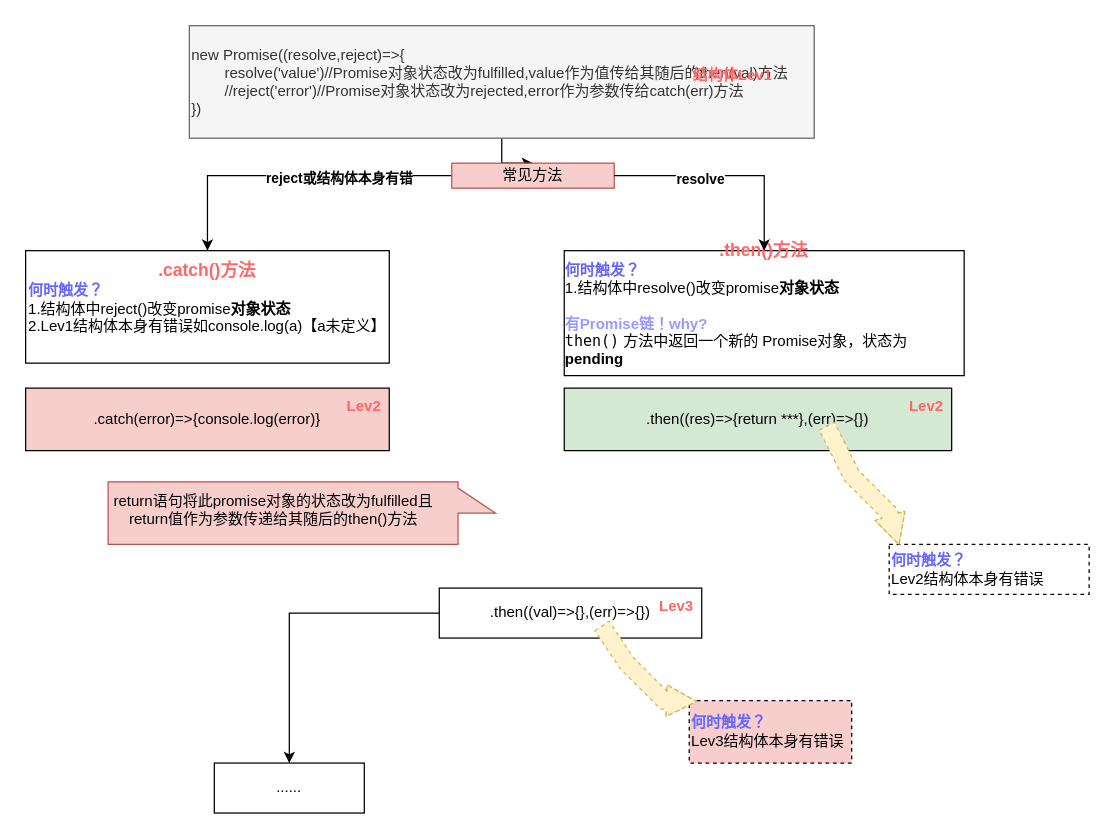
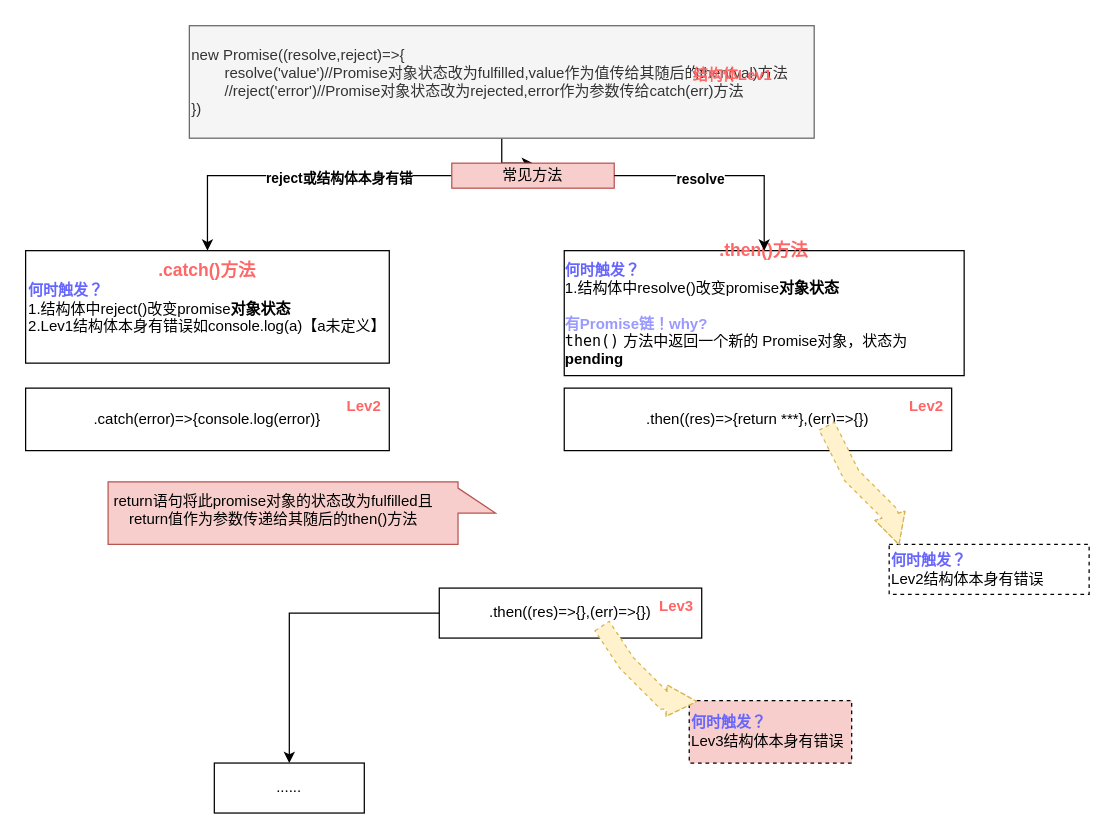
  <mxCell id="0" />
  <mxCell id="1" parent="0" />
  <mxCell id="2" style="edgeStyle=orthogonalEdgeStyle;rounded=0;orthogonalLoop=1;jettySize=auto;html=1;entryX=0.5;entryY=0;entryDx=0;entryDy=0;" edge="1" parent="1" source="3" target="6"><mxGeometry relative="1" as="geometry" /></mxCell>
  <mxCell id="3" value="new Promise((resolve,reject)=&amp;gt;{&lt;div&gt;&lt;span style=&quot;white-space: pre;&quot;&gt;&#09;&lt;/span&gt;resolve('value')//Promise对象状态改为fulfilled,value作为值传给其随后的then(val)方法&lt;/div&gt;&lt;div&gt;&lt;span style=&quot;white-space: pre;&quot;&gt;&#09;&lt;/span&gt;//reject('error')//Promise对象状态改为rejected,error作为参数传给catch(err)方法&lt;br&gt;&lt;div&gt;&lt;div style=&quot;&quot;&gt;}&lt;span style=&quot;background-color: initial;&quot;&gt;)&lt;/span&gt;&lt;/div&gt;&lt;/div&gt;&lt;/div&gt;" style="rounded=0;whiteSpace=wrap;html=1;align=left;fillColor=#f5f5f5;fontColor=#333333;strokeColor=#666666;" vertex="1" parent="1"><mxGeometry x="151" y="20" width="500" height="90" as="geometry" /></mxCell>
  <mxCell id="4" style="edgeStyle=orthogonalEdgeStyle;rounded=0;orthogonalLoop=1;jettySize=auto;html=1;entryX=0.5;entryY=0;entryDx=0;entryDy=0;" edge="1" parent="1" source="6" target="7"><mxGeometry relative="1" as="geometry" /></mxCell>
  <mxCell id="5" value="&lt;b&gt;reject或结构体本身有错&lt;/b&gt;" style="edgeLabel;html=1;align=center;verticalAlign=middle;resizable=0;points=[];" vertex="1" connectable="0" parent="4"><mxGeometry x="-0.287" y="1" relative="1" as="geometry"><mxPoint as="offset" /></mxGeometry></mxCell>
  <mxCell id="6" value="常见方法" style="rounded=0;whiteSpace=wrap;html=1;fillColor=#f8cecc;strokeColor=#b85450;" vertex="1" parent="1"><mxGeometry x="361" y="130" width="130" height="20" as="geometry" /></mxCell>
  <mxCell id="7" value="&lt;b&gt;&lt;font color=&quot;#ff6666&quot; style=&quot;font-size: 14px;&quot;&gt;.catch()方法&lt;/font&gt;&lt;/b&gt;&lt;div style=&quot;text-align: left;&quot;&gt;&lt;b&gt;&lt;font color=&quot;#6666ff&quot;&gt;何时触发？&lt;/font&gt;&lt;/b&gt;&lt;/div&gt;&lt;div style=&quot;text-align: left;&quot;&gt;1.结构体中reject()改变promise&lt;b&gt;对象状态&lt;/b&gt;&lt;/div&gt;&lt;div&gt;2.Lev1结构体本身有错误如console.log(a)【a未定义】&lt;/div&gt;&lt;div&gt;&lt;br&gt;&lt;/div&gt;" style="rounded=0;whiteSpace=wrap;html=1;" vertex="1" parent="1"><mxGeometry x="20" y="200" width="291" height="90" as="geometry" /></mxCell>
  <mxCell id="8" value="&lt;b&gt;&lt;font color=&quot;#ff6666&quot; style=&quot;font-size: 14px;&quot;&gt;.then()方法&lt;/font&gt;&lt;/b&gt;&lt;div style=&quot;text-align: left;&quot;&gt;&lt;b&gt;&lt;font color=&quot;#6666ff&quot;&gt;何时触发？&lt;/font&gt;&lt;/b&gt;&lt;/div&gt;&lt;div style=&quot;text-align: left;&quot;&gt;1.结构体中resolve()改变promise&lt;b&gt;对象状态&lt;/b&gt;&lt;/div&gt;&lt;div style=&quot;text-align: left;&quot;&gt;&lt;b&gt;&lt;br&gt;&lt;/b&gt;&lt;/div&gt;&lt;div style=&quot;text-align: left;&quot;&gt;&lt;b&gt;&lt;font color=&quot;#9999ff&quot;&gt;有Promise链！why?&lt;/font&gt;&lt;/b&gt;&lt;/div&gt;&lt;div style=&quot;text-align: left;&quot;&gt;&lt;code style=&quot;&quot;&gt;then()&lt;/code&gt; 方法中返回一个新的 Promise对象，状态为&lt;b&gt;pending&lt;/b&gt;&lt;br&gt;&lt;/div&gt;&lt;div style=&quot;text-align: left;&quot;&gt;&lt;br&gt;&lt;/div&gt;" style="rounded=0;whiteSpace=wrap;html=1;" vertex="1" parent="1"><mxGeometry x="451" y="200" width="320" height="100" as="geometry" /></mxCell>
  <mxCell id="9" style="edgeStyle=orthogonalEdgeStyle;rounded=0;orthogonalLoop=1;jettySize=auto;html=1;entryX=0.5;entryY=0;entryDx=0;entryDy=0;exitX=1;exitY=0.5;exitDx=0;exitDy=0;" edge="1" parent="1" source="6" target="8"><mxGeometry relative="1" as="geometry"><mxPoint x="451" y="141" as="sourcePoint" /><mxPoint x="636.75" y="190.72" as="targetPoint" /></mxGeometry></mxCell>
  <mxCell id="10" value="&lt;b&gt;resolve&lt;/b&gt;" style="edgeLabel;html=1;align=center;verticalAlign=middle;resizable=0;points=[];" vertex="1" connectable="0" parent="9"><mxGeometry x="-0.243" y="-2" relative="1" as="geometry"><mxPoint as="offset" /></mxGeometry></mxCell>
  <mxCell id="11" value="&lt;b&gt;&lt;font color=&quot;#ff6666&quot;&gt;结构体Lev1&lt;/font&gt;&lt;/b&gt;" style="text;html=1;align=center;verticalAlign=middle;whiteSpace=wrap;rounded=0;" vertex="1" parent="1"><mxGeometry x="541" y="45" width="90" height="30" as="geometry" /></mxCell>
- <mxCell id="12" value="&lt;span style=&quot;text-align: left;&quot;&gt;.then((res)=&amp;gt;{return ***&lt;/span&gt;&lt;span style=&quot;text-align: left; background-color: initial;&quot;&gt;},(err)=&amp;gt;{})&lt;/span&gt;" style="rounded=0;whiteSpace=wrap;html=1;fillColor=#d5e8d4;" vertex="1" parent="1"><mxGeometry x="451" y="310" width="310" height="50" as="geometry" /></mxCell>
- <mxCell id="13" value=".catch(error)=&amp;gt;{console.log(error)}" style="rounded=0;whiteSpace=wrap;html=1;fillColor=#f8cecc;" vertex="1" parent="1"><mxGeometry x="20" y="310" width="291" height="50" as="geometry" /></mxCell>
+ <mxCell id="12" value="&lt;span style=&quot;text-align: left;&quot;&gt;.then((res)=&amp;gt;{return ***&lt;/span&gt;&lt;span style=&quot;text-align: left; background-color: initial;&quot;&gt;},(err)=&amp;gt;{})&lt;/span&gt;" style="rounded=0;whiteSpace=wrap;html=1;" vertex="1" parent="1"><mxGeometry x="451" y="310" width="310" height="50" as="geometry" /></mxCell>
+ <mxCell id="13" value=".catch(error)=&amp;gt;{console.log(error)}" style="rounded=0;whiteSpace=wrap;html=1;" vertex="1" parent="1"><mxGeometry x="20" y="310" width="291" height="50" as="geometry" /></mxCell>
  <mxCell id="14" value="&lt;font color=&quot;#ff6666&quot;&gt;&lt;b&gt;Lev2&lt;/b&gt;&lt;/font&gt;" style="text;html=1;align=center;verticalAlign=middle;whiteSpace=wrap;rounded=0;" vertex="1" parent="1"><mxGeometry x="261" y="310" width="60" height="30" as="geometry" /></mxCell>
  <mxCell id="15" value="&lt;font color=&quot;#ff6666&quot;&gt;&lt;b&gt;Lev2&lt;/b&gt;&lt;/font&gt;" style="text;html=1;align=center;verticalAlign=middle;whiteSpace=wrap;rounded=0;" vertex="1" parent="1"><mxGeometry x="711" y="310" width="60" height="30" as="geometry" /></mxCell>
  <mxCell id="16" style="edgeStyle=orthogonalEdgeStyle;rounded=0;orthogonalLoop=1;jettySize=auto;html=1;" edge="1" parent="1" source="17" target="21"><mxGeometry relative="1" as="geometry" /></mxCell>
- <mxCell id="17" value="&lt;span style=&quot;text-align: left;&quot;&gt;.then((val)=&amp;gt;{&lt;/span&gt;&lt;span style=&quot;text-align: left; background-color: initial;&quot;&gt;},(err)=&amp;gt;{})&lt;/span&gt;" style="rounded=0;whiteSpace=wrap;html=1;" vertex="1" parent="1"><mxGeometry x="351" y="470" width="210" height="40" as="geometry" /></mxCell>
+ <mxCell id="17" value="&lt;span style=&quot;text-align: left;&quot;&gt;.then((res)=&amp;gt;{&lt;/span&gt;&lt;span style=&quot;text-align: left; background-color: initial;&quot;&gt;},(err)=&amp;gt;{})&lt;/span&gt;" style="rounded=0;whiteSpace=wrap;html=1;" vertex="1" parent="1"><mxGeometry x="351" y="470" width="210" height="40" as="geometry" /></mxCell>
  <mxCell id="18" value="&lt;font color=&quot;#ff6666&quot;&gt;&lt;b&gt;Lev3&lt;/b&gt;&lt;/font&gt;" style="text;html=1;align=center;verticalAlign=middle;whiteSpace=wrap;rounded=0;" vertex="1" parent="1"><mxGeometry x="511" y="470" width="60" height="30" as="geometry" /></mxCell>
  <mxCell id="19" value="" style="shape=callout;whiteSpace=wrap;html=1;perimeter=calloutPerimeter;rotation=-90;fillColor=#f8cecc;strokeColor=#b85450;" vertex="1" parent="1"><mxGeometry x="216" y="255" width="50" height="310" as="geometry" /></mxCell>
  <mxCell id="20" value="&lt;div&gt;return语句将此promise对象的状态改为&lt;span style=&quot;background-color: initial;&quot;&gt;fulfilled&lt;/span&gt;&lt;span style=&quot;background-color: initial;&quot;&gt;且return值作为参数传递给其随后的then()方法&lt;/span&gt;&lt;/div&gt;&lt;div&gt;&lt;br&gt;&lt;/div&gt;" style="text;html=1;align=center;verticalAlign=middle;whiteSpace=wrap;rounded=0;" vertex="1" parent="1"><mxGeometry x="86" y="400" width="265" height="30" as="geometry" /></mxCell>
  <mxCell id="21" value="......" style="rounded=0;whiteSpace=wrap;html=1;" vertex="1" parent="1"><mxGeometry x="171" y="610" width="120" height="40" as="geometry" /></mxCell>
  <mxCell id="22" value="&lt;b style=&quot;&quot;&gt;&lt;font color=&quot;#6666ff&quot;&gt;何时触发？&lt;/font&gt;&lt;/b&gt;&lt;div&gt;&lt;span style=&quot;text-align: center;&quot;&gt;Lev2结构体本身有错误&lt;/span&gt;&lt;b style=&quot;&quot;&gt;&lt;font color=&quot;#6666ff&quot;&gt;&lt;br&gt;&lt;/font&gt;&lt;/b&gt;&lt;/div&gt;" style="rounded=0;whiteSpace=wrap;html=1;dashed=1;align=left;" vertex="1" parent="1"><mxGeometry x="711" y="435" width="160" height="40" as="geometry" /></mxCell>
  <mxCell id="23" value="" style="shape=flexArrow;endArrow=classic;html=1;rounded=0;exitX=0.677;exitY=0.6;exitDx=0;exitDy=0;exitPerimeter=0;fillColor=#fff2cc;strokeColor=#d6b656;dashed=1;entryX=0.05;entryY=0.016;entryDx=0;entryDy=0;entryPerimeter=0;width=13.714;endSize=7.72;endWidth=10.449;" edge="1" parent="1" source="12" target="22"><mxGeometry width="50" height="50" relative="1" as="geometry"><mxPoint x="721" y="396" as="sourcePoint" /><mxPoint x="791" y="382" as="targetPoint" /><Array as="points"><mxPoint x="681" y="380" /><mxPoint x="711" y="410" /></Array></mxGeometry></mxCell>
  <mxCell id="24" value="&lt;b style=&quot;&quot;&gt;&lt;font color=&quot;#6666ff&quot;&gt;何时触发？&lt;/font&gt;&lt;/b&gt;&lt;div&gt;&lt;span style=&quot;text-align: center;&quot;&gt;Lev3结构体本身有错误&lt;/span&gt;&lt;b style=&quot;&quot;&gt;&lt;font color=&quot;#6666ff&quot;&gt;&lt;br&gt;&lt;/font&gt;&lt;/b&gt;&lt;/div&gt;" style="rounded=0;whiteSpace=wrap;html=1;dashed=1;align=left;fillColor=#f8cecc;" vertex="1" parent="1"><mxGeometry x="551" y="560" width="130" height="50" as="geometry" /></mxCell>
  <mxCell id="25" value="" style="shape=flexArrow;endArrow=classic;html=1;rounded=0;fillColor=#fff2cc;strokeColor=#d6b656;dashed=1;entryX=0.05;entryY=0.016;entryDx=0;entryDy=0;entryPerimeter=0;width=13.714;endSize=7.72;endWidth=10.449;" edge="1" parent="1" target="24"><mxGeometry width="50" height="50" relative="1" as="geometry"><mxPoint x="481" y="500" as="sourcePoint" /><mxPoint x="611" y="532" as="targetPoint" /><Array as="points"><mxPoint x="501" y="530" /><mxPoint x="531" y="560" /></Array></mxGeometry></mxCell>
